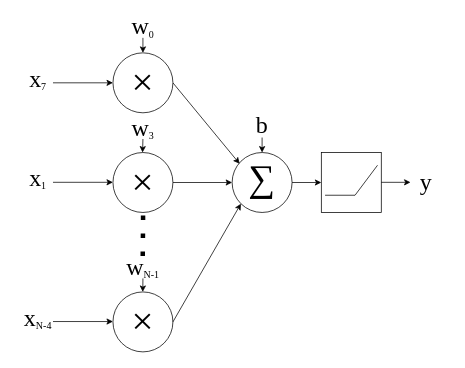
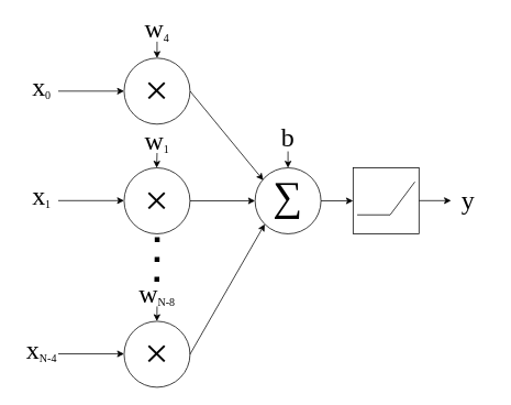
  <mxCell id="0" />
  <mxCell id="1" parent="0" />
- <mxCell id="2" value="&lt;font style=&quot;font-size: 32px;&quot; face=&quot;Times New Roman&quot;&gt;w&lt;/font&gt;&lt;font style=&quot;font-size: 16px;&quot; face=&quot;Times New Roman&quot;&gt;&lt;sub&gt;0&lt;/sub&gt;&lt;/font&gt;" style="text;html=1;align=center;verticalAlign=middle;whiteSpace=wrap;rounded=0;" parent="1" vertex="1"><mxGeometry x="160" y="20" width="60" height="30" as="geometry" /></mxCell>
+ <mxCell id="2" value="&lt;font style=&quot;font-size: 32px;&quot; face=&quot;Times New Roman&quot;&gt;w&lt;/font&gt;&lt;font style=&quot;font-size: 16px;&quot; face=&quot;Times New Roman&quot;&gt;&lt;sub&gt;4&lt;/sub&gt;&lt;/font&gt;" style="text;html=1;align=center;verticalAlign=middle;whiteSpace=wrap;rounded=0;" parent="1" vertex="1"><mxGeometry x="160" y="20" width="60" height="30" as="geometry" /></mxCell>
  <mxCell id="3" value="" style="group" parent="1" vertex="1" connectable="0"><mxGeometry x="309" y="203" width="80" height="80" as="geometry" /></mxCell>
  <mxCell id="4" value="" style="ellipse;whiteSpace=wrap;html=1;aspect=fixed;movable=1;resizable=1;rotatable=1;deletable=1;editable=1;locked=0;connectable=1;" parent="3" vertex="1"><mxGeometry width="80" height="80" as="geometry" /></mxCell>
  <mxCell id="5" value="&lt;font face=&quot;Times New Roman&quot; style=&quot;font-size: 50px; line-height: 80%;&quot;&gt;∑&lt;/font&gt;" style="text;html=1;align=center;verticalAlign=middle;whiteSpace=wrap;rounded=0;movable=1;resizable=1;rotatable=1;deletable=1;editable=1;locked=0;connectable=1;" parent="3" vertex="1"><mxGeometry x="10" y="20" width="60" height="30" as="geometry" /></mxCell>
  <mxCell id="6" value="" style="endArrow=classic;html=1;rounded=0;exitX=1;exitY=0.5;exitDx=0;exitDy=0;" parent="3" source="14" edge="1"><mxGeometry width="50" height="50" relative="1" as="geometry"><mxPoint x="-40" y="65" as="sourcePoint" /><mxPoint x="10" y="15" as="targetPoint" /></mxGeometry></mxCell>
  <mxCell id="7" value="" style="endArrow=classic;html=1;rounded=0;entryX=0.5;entryY=0;entryDx=0;entryDy=0;" parent="1" target="4" edge="1"><mxGeometry width="50" height="50" relative="1" as="geometry"><mxPoint x="349" y="183" as="sourcePoint" /><mxPoint x="259" y="103" as="targetPoint" /></mxGeometry></mxCell>
  <mxCell id="8" value="&lt;font style=&quot;font-size: 32px;&quot; face=&quot;Times New Roman&quot;&gt;b&lt;/font&gt;" style="text;html=1;align=center;verticalAlign=middle;whiteSpace=wrap;rounded=0;" parent="1" vertex="1"><mxGeometry x="319" y="152" width="60" height="30" as="geometry" /></mxCell>
  <mxCell id="9" value="" style="endArrow=classic;html=1;rounded=0;exitX=1;exitY=0.5;exitDx=0;exitDy=0;entryX=0;entryY=0.5;entryDx=0;entryDy=0;" parent="1" source="4" target="10" edge="1"><mxGeometry width="50" height="50" relative="1" as="geometry"><mxPoint x="399" y="323" as="sourcePoint" /><mxPoint x="469" y="243" as="targetPoint" /></mxGeometry></mxCell>
  <mxCell id="10" value="" style="rounded=0;whiteSpace=wrap;html=1;" parent="1" vertex="1"><mxGeometry x="428" y="203" width="80" height="80" as="geometry" /></mxCell>
  <mxCell id="11" value="" style="endArrow=none;html=1;rounded=0;exitX=0;exitY=0.75;exitDx=0;exitDy=0;curved=0;" parent="1" edge="1"><mxGeometry width="50" height="50" relative="1" as="geometry"><mxPoint x="433" y="260" as="sourcePoint" /><mxPoint x="503" y="220" as="targetPoint" /><Array as="points"><mxPoint x="473" y="260" /></Array></mxGeometry></mxCell>
  <mxCell id="12" value="" style="endArrow=classic;html=1;rounded=0;exitX=1;exitY=0.5;exitDx=0;exitDy=0;entryX=0;entryY=0.5;entryDx=0;entryDy=0;" parent="1" edge="1"><mxGeometry width="50" height="50" relative="1" as="geometry"><mxPoint x="508" y="242.76" as="sourcePoint" /><mxPoint x="547" y="242.76" as="targetPoint" /></mxGeometry></mxCell>
  <mxCell id="13" value="&lt;font style=&quot;font-size: 32px;&quot; face=&quot;Times New Roman&quot;&gt;y&lt;/font&gt;" style="text;html=1;align=center;verticalAlign=middle;whiteSpace=wrap;rounded=0;" parent="1" vertex="1"><mxGeometry x="538" y="228" width="60" height="30" as="geometry" /></mxCell>
  <mxCell id="14" value="&lt;font style=&quot;font-size: 52px;&quot; face=&quot;Times New Roman&quot;&gt;×&lt;/font&gt;" style="ellipse;whiteSpace=wrap;html=1;" parent="1" vertex="1"><mxGeometry x="150" y="70" width="80" height="80" as="geometry" /></mxCell>
  <mxCell id="15" value="" style="endArrow=classic;html=1;rounded=0;" parent="1" edge="1"><mxGeometry width="50" height="50" relative="1" as="geometry"><mxPoint x="70" y="110" as="sourcePoint" /><mxPoint x="150" y="110" as="targetPoint" /></mxGeometry></mxCell>
  <mxCell id="16" value="&lt;font style=&quot;font-size: 52px;&quot; face=&quot;Times New Roman&quot;&gt;×&lt;/font&gt;" style="ellipse;whiteSpace=wrap;html=1;" parent="1" vertex="1"><mxGeometry x="150" y="203" width="80" height="80" as="geometry" /></mxCell>
  <mxCell id="17" value="&lt;font style=&quot;font-size: 52px;&quot; face=&quot;Times New Roman&quot;&gt;×&lt;/font&gt;" style="ellipse;whiteSpace=wrap;html=1;" parent="1" vertex="1"><mxGeometry x="150" y="389" width="80" height="80" as="geometry" /></mxCell>
  <mxCell id="18" value="" style="endArrow=none;dashed=1;html=1;dashPattern=1 3;strokeWidth=6;rounded=0;" parent="1" edge="1"><mxGeometry width="50" height="50" relative="1" as="geometry"><mxPoint x="189.72" y="341" as="sourcePoint" /><mxPoint x="190.09" y="279" as="targetPoint" /><Array as="points"><mxPoint x="190.2" y="294" /></Array></mxGeometry></mxCell>
  <mxCell id="19" value="" style="endArrow=classic;html=1;rounded=0;" parent="1" edge="1"><mxGeometry width="50" height="50" relative="1" as="geometry"><mxPoint x="190" y="50" as="sourcePoint" /><mxPoint x="190" y="70" as="targetPoint" /></mxGeometry></mxCell>
  <mxCell id="20" value="" style="endArrow=classic;html=1;rounded=0;" parent="1" edge="1"><mxGeometry width="50" height="50" relative="1" as="geometry"><mxPoint x="70" y="242.73" as="sourcePoint" /><mxPoint x="150" y="242.73" as="targetPoint" /></mxGeometry></mxCell>
  <mxCell id="21" value="" style="endArrow=classic;html=1;rounded=0;" parent="1" edge="1"><mxGeometry width="50" height="50" relative="1" as="geometry"><mxPoint x="70" y="428.5" as="sourcePoint" /><mxPoint x="150" y="428.5" as="targetPoint" /></mxGeometry></mxCell>
  <mxCell id="22" value="" style="endArrow=classic;html=1;rounded=0;" parent="1" edge="1"><mxGeometry width="50" height="50" relative="1" as="geometry"><mxPoint x="190" y="185" as="sourcePoint" /><mxPoint x="189.5" y="203" as="targetPoint" /></mxGeometry></mxCell>
  <mxCell id="23" value="" style="endArrow=classic;html=1;rounded=0;" parent="1" edge="1"><mxGeometry width="50" height="50" relative="1" as="geometry"><mxPoint x="190" y="371" as="sourcePoint" /><mxPoint x="189.8" y="389" as="targetPoint" /></mxGeometry></mxCell>
  <mxCell id="24" value="&lt;font style=&quot;font-size: 32px;&quot; face=&quot;Times New Roman&quot;&gt;x&lt;/font&gt;&lt;font style=&quot;font-size: 16px;&quot; face=&quot;Times New Roman&quot;&gt;&lt;sub&gt;1&lt;/sub&gt;&lt;/font&gt;" style="text;html=1;align=center;verticalAlign=middle;whiteSpace=wrap;rounded=0;" parent="1" vertex="1"><mxGeometry x="20" y="222" width="60" height="30" as="geometry" /></mxCell>
  <mxCell id="25" value="&lt;font style=&quot;font-size: 32px;&quot; face=&quot;Times New Roman&quot;&gt;x&lt;/font&gt;&lt;font style=&quot;font-size: 16px;&quot; face=&quot;Times New Roman&quot;&gt;&lt;sub&gt;N-4&lt;/sub&gt;&lt;/font&gt;" style="text;html=1;align=center;verticalAlign=middle;whiteSpace=wrap;rounded=0;" parent="1" vertex="1"><mxGeometry x="20" y="409" width="60" height="30" as="geometry" /></mxCell>
- <mxCell id="26" value="&lt;font style=&quot;font-size: 32px;&quot; face=&quot;Times New Roman&quot;&gt;x&lt;/font&gt;&lt;font style=&quot;font-size: 16px;&quot; face=&quot;Times New Roman&quot;&gt;&lt;sub&gt;7&lt;/sub&gt;&lt;/font&gt;" style="text;html=1;align=center;verticalAlign=middle;whiteSpace=wrap;rounded=0;" parent="1" vertex="1"><mxGeometry x="20" y="90" width="60" height="30" as="geometry" /></mxCell>
- <mxCell id="27" value="&lt;font style=&quot;font-size: 32px;&quot; face=&quot;Times New Roman&quot;&gt;w&lt;/font&gt;&lt;font style=&quot;font-size: 16px;&quot; face=&quot;Times New Roman&quot;&gt;&lt;sub&gt;3&lt;/sub&gt;&lt;/font&gt;" style="text;html=1;align=center;verticalAlign=middle;whiteSpace=wrap;rounded=0;" parent="1" vertex="1"><mxGeometry x="160" y="155" width="60" height="30" as="geometry" /></mxCell>
- <mxCell id="28" value="&lt;font style=&quot;font-size: 32px;&quot; face=&quot;Times New Roman&quot;&gt;w&lt;/font&gt;&lt;font style=&quot;font-size: 16px;&quot; face=&quot;Times New Roman&quot;&gt;&lt;sub&gt;N-1&lt;/sub&gt;&lt;/font&gt;" style="text;html=1;align=center;verticalAlign=middle;whiteSpace=wrap;rounded=0;" parent="1" vertex="1"><mxGeometry x="160" y="341" width="60" height="30" as="geometry" /></mxCell>
+ <mxCell id="26" value="&lt;font style=&quot;font-size: 32px;&quot; face=&quot;Times New Roman&quot;&gt;x&lt;/font&gt;&lt;font style=&quot;font-size: 16px;&quot; face=&quot;Times New Roman&quot;&gt;&lt;sub&gt;0&lt;/sub&gt;&lt;/font&gt;" style="text;html=1;align=center;verticalAlign=middle;whiteSpace=wrap;rounded=0;" parent="1" vertex="1"><mxGeometry x="20" y="90" width="60" height="30" as="geometry" /></mxCell>
+ <mxCell id="27" value="&lt;font style=&quot;font-size: 32px;&quot; face=&quot;Times New Roman&quot;&gt;w&lt;/font&gt;&lt;font style=&quot;font-size: 16px;&quot; face=&quot;Times New Roman&quot;&gt;&lt;sub&gt;1&lt;/sub&gt;&lt;/font&gt;" style="text;html=1;align=center;verticalAlign=middle;whiteSpace=wrap;rounded=0;" parent="1" vertex="1"><mxGeometry x="160" y="155" width="60" height="30" as="geometry" /></mxCell>
+ <mxCell id="28" value="&lt;font style=&quot;font-size: 32px;&quot; face=&quot;Times New Roman&quot;&gt;w&lt;/font&gt;&lt;font style=&quot;font-size: 16px;&quot; face=&quot;Times New Roman&quot;&gt;&lt;sub&gt;N-8&lt;/sub&gt;&lt;/font&gt;" style="text;html=1;align=center;verticalAlign=middle;whiteSpace=wrap;rounded=0;" parent="1" vertex="1"><mxGeometry x="160" y="341" width="60" height="30" as="geometry" /></mxCell>
  <mxCell id="29" value="" style="endArrow=classic;html=1;rounded=0;exitX=1;exitY=0.5;exitDx=0;exitDy=0;entryX=0;entryY=0.5;entryDx=0;entryDy=0;" parent="1" source="16" target="4" edge="1"><mxGeometry width="50" height="50" relative="1" as="geometry"><mxPoint x="280" y="280" as="sourcePoint" /><mxPoint x="330" y="230" as="targetPoint" /></mxGeometry></mxCell>
  <mxCell id="30" value="" style="endArrow=classic;html=1;rounded=0;exitX=1;exitY=0.5;exitDx=0;exitDy=0;entryX=0;entryY=1;entryDx=0;entryDy=0;" parent="1" source="17" target="4" edge="1"><mxGeometry width="50" height="50" relative="1" as="geometry"><mxPoint x="270" y="380" as="sourcePoint" /><mxPoint x="330" y="250" as="targetPoint" /></mxGeometry></mxCell>
